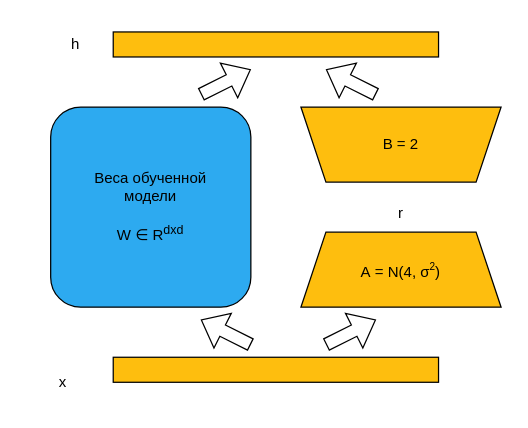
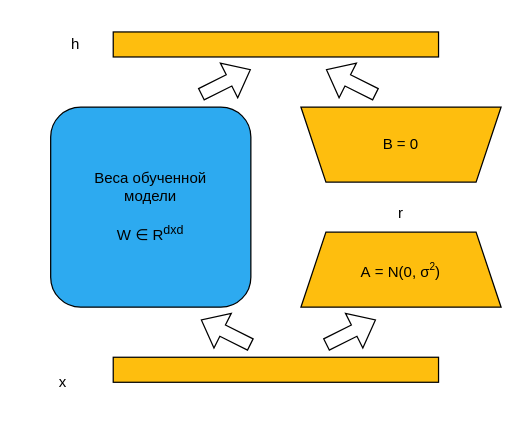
  <mxCell id="0" />
  <mxCell id="1" parent="0" />
- <mxCell id="2" value="А = N(4,&amp;nbsp;σ&lt;sup&gt;&lt;font style=&quot;font-size: 8px;&quot;&gt;2&lt;/font&gt;&lt;/sup&gt;)" style="shape=trapezoid;perimeter=trapezoidPerimeter;whiteSpace=wrap;html=1;fixedSize=1;fillColor=#FEBE0E;" vertex="1" parent="1"><mxGeometry x="240" y="185" width="160" height="60" as="geometry" /></mxCell>
+ <mxCell id="2" value="А = N(0,&amp;nbsp;σ&lt;sup&gt;&lt;font style=&quot;font-size: 8px;&quot;&gt;2&lt;/font&gt;&lt;/sup&gt;)" style="shape=trapezoid;perimeter=trapezoidPerimeter;whiteSpace=wrap;html=1;fixedSize=1;fillColor=#FEBE0E;" vertex="1" parent="1"><mxGeometry x="240" y="185" width="160" height="60" as="geometry" /></mxCell>
  <mxCell id="3" value="" style="shape=trapezoid;perimeter=trapezoidPerimeter;whiteSpace=wrap;html=1;fixedSize=1;rotation=-180;fillColor=#FEBE0E;" vertex="1" parent="1"><mxGeometry x="240" y="85" width="160" height="60" as="geometry" /></mxCell>
  <mxCell id="4" value="Веса обученной&lt;div&gt;модели&lt;/div&gt;&lt;div&gt;&lt;br&gt;&lt;/div&gt;&lt;div&gt;W&amp;nbsp;∈ R&lt;sup&gt;dxd&lt;/sup&gt;&lt;/div&gt;" style="rounded=1;whiteSpace=wrap;html=1;fillColor=#2DAAF0;" vertex="1" parent="1"><mxGeometry x="40" y="85" width="160" height="160" as="geometry" /></mxCell>
- <mxCell id="5" value="B = 2" style="text;html=1;align=center;verticalAlign=middle;whiteSpace=wrap;rounded=0;" vertex="1" parent="1"><mxGeometry x="290" y="100" width="60" height="30" as="geometry" /></mxCell>
+ <mxCell id="5" value="B = 0" style="text;html=1;align=center;verticalAlign=middle;whiteSpace=wrap;rounded=0;" vertex="1" parent="1"><mxGeometry x="290" y="100" width="60" height="30" as="geometry" /></mxCell>
  <mxCell id="6" value="" style="rounded=0;whiteSpace=wrap;html=1;fillColor=#FEBE0E;" vertex="1" parent="1"><mxGeometry x="90" y="25" width="260" height="20" as="geometry" /></mxCell>
  <mxCell id="7" value="" style="rounded=0;whiteSpace=wrap;html=1;fillColor=#FEBE0E;" vertex="1" parent="1"><mxGeometry x="90" y="285" width="260" height="20" as="geometry" /></mxCell>
  <mxCell id="8" value="" style="shape=flexArrow;endArrow=classic;html=1;rounded=0;" edge="1" parent="1"><mxGeometry width="50" height="50" relative="1" as="geometry"><mxPoint x="260" y="275" as="sourcePoint" /><mxPoint x="300" y="255" as="targetPoint" /></mxGeometry></mxCell>
  <mxCell id="9" value="" style="shape=flexArrow;endArrow=classic;html=1;rounded=0;" edge="1" parent="1"><mxGeometry width="50" height="50" relative="1" as="geometry"><mxPoint x="160" y="75" as="sourcePoint" /><mxPoint x="200" y="55" as="targetPoint" /></mxGeometry></mxCell>
  <mxCell id="10" value="" style="shape=flexArrow;endArrow=classic;html=1;rounded=0;" edge="1" parent="1"><mxGeometry width="50" height="50" relative="1" as="geometry"><mxPoint x="300" y="75" as="sourcePoint" /><mxPoint x="260" y="55" as="targetPoint" /></mxGeometry></mxCell>
  <mxCell id="11" value="" style="shape=flexArrow;endArrow=classic;html=1;rounded=0;" edge="1" parent="1"><mxGeometry width="50" height="50" relative="1" as="geometry"><mxPoint x="200" y="275" as="sourcePoint" /><mxPoint x="160" y="255" as="targetPoint" /></mxGeometry></mxCell>
  <mxCell id="12" value="h" style="text;html=1;align=center;verticalAlign=middle;whiteSpace=wrap;rounded=0;" vertex="1" parent="1"><mxGeometry x="30" y="20" width="60" height="30" as="geometry" /></mxCell>
  <mxCell id="13" value="x" style="text;html=1;align=center;verticalAlign=middle;whiteSpace=wrap;rounded=0;" vertex="1" parent="1"><mxGeometry x="20" y="290" width="60" height="30" as="geometry" /></mxCell>
  <mxCell id="14" value="r" style="text;html=1;align=center;verticalAlign=middle;whiteSpace=wrap;rounded=0;" vertex="1" parent="1"><mxGeometry x="290" y="155" width="60" height="30" as="geometry" /></mxCell>
